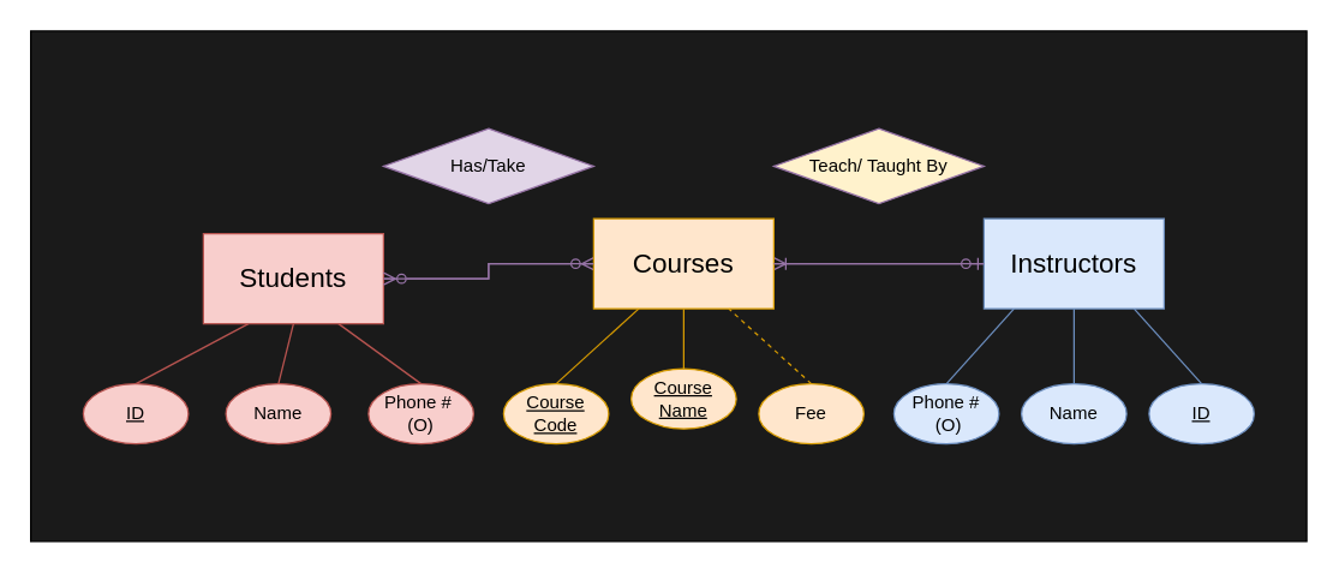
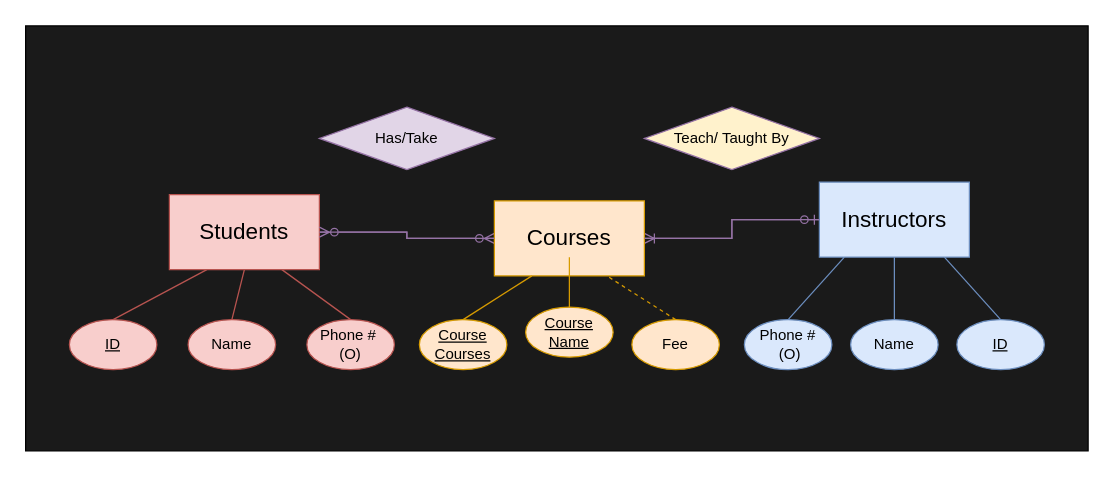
  <mxCell id="0" />
  <mxCell id="1" parent="0" />
  <mxCell id="2" value="" style="rounded=0;whiteSpace=wrap;html=1;fillColor=#1A1A1A;movable=1;resizable=1;rotatable=1;deletable=1;editable=1;locked=0;connectable=1;" vertex="1" parent="1"><mxGeometry y="20" width="850" height="340" as="geometry" x="20" /></mxCell>
  <mxCell id="3" value="" style="group" vertex="1" connectable="0" parent="1"><mxGeometry x="55" y="85" width="780" height="210" as="geometry" /></mxCell>
  <mxCell id="4" value="Teach/ Taught By" style="rhombus;whiteSpace=wrap;html=1;fillColor=#fff2cc;strokeColor=#9673a6;" parent="3" vertex="1"><mxGeometry x="460" width="140" height="50" as="geometry" /></mxCell>
  <mxCell id="5" value="" style="group" parent="3" vertex="1" connectable="0"><mxGeometry y="60" width="780" height="150" as="geometry" /></mxCell>
  <mxCell id="6" value="" style="group" parent="5" vertex="1" connectable="0"><mxGeometry x="540" y="60" width="240" height="90" as="geometry" /></mxCell>
  <mxCell id="7" value="" style="endArrow=none;html=1;rounded=0;fillColor=#dae8fc;strokeColor=#6c8ebf;exitX=0.5;exitY=0;exitDx=0;exitDy=0;" parent="6" source="8" edge="1"><mxGeometry width="50" height="50" relative="1" as="geometry"><mxPoint x="30" y="30" as="sourcePoint" /><mxPoint x="80" as="targetPoint" /></mxGeometry></mxCell>
  <mxCell id="8" value="Phone #&lt;div&gt;&amp;nbsp;(O)&lt;/div&gt;" style="ellipse;whiteSpace=wrap;html=1;fillColor=#dae8fc;strokeColor=#6c8ebf;" parent="6" vertex="1"><mxGeometry y="50" width="70" height="40" as="geometry" /></mxCell>
  <mxCell id="9" value="Name" style="ellipse;whiteSpace=wrap;html=1;fillColor=#dae8fc;strokeColor=#6c8ebf;" parent="6" vertex="1"><mxGeometry x="85" y="50" width="70" height="40" as="geometry" /></mxCell>
  <mxCell id="10" value="&lt;u&gt;ID&lt;/u&gt;" style="ellipse;whiteSpace=wrap;html=1;fillColor=#dae8fc;strokeColor=#6c8ebf;" parent="6" vertex="1"><mxGeometry x="170" y="50" width="70" height="40" as="geometry" /></mxCell>
  <mxCell id="11" value="" style="endArrow=none;html=1;rounded=0;exitX=0.5;exitY=0;exitDx=0;exitDy=0;fillColor=#dae8fc;strokeColor=#6c8ebf;" parent="6" source="10" edge="1"><mxGeometry width="50" height="50" relative="1" as="geometry"><mxPoint x="110" y="50" as="sourcePoint" /><mxPoint x="160" as="targetPoint" /></mxGeometry></mxCell>
  <mxCell id="12" value="" style="group" parent="5" vertex="1" connectable="0"><mxGeometry width="720" height="150" as="geometry" /></mxCell>
  <mxCell id="13" style="edgeStyle=orthogonalEdgeStyle;rounded=0;orthogonalLoop=1;jettySize=auto;html=1;exitX=1;exitY=0.5;exitDx=0;exitDy=0;entryX=0;entryY=0.5;entryDx=0;entryDy=0;fillColor=#e1d5e7;strokeColor=#9673a6;endArrow=ERzeroToMany;endFill=0;" parent="12" source="14" target="22" edge="1"><mxGeometry relative="1" as="geometry" /></mxCell>
  <mxCell id="14" value="&lt;font style=&quot;font-size: 18px;&quot;&gt;Students&lt;/font&gt;" style="rounded=0;whiteSpace=wrap;html=1;fillColor=#f8cecc;strokeColor=#b85450;" parent="12" vertex="1"><mxGeometry x="80" y="10" width="120" height="60" as="geometry" /></mxCell>
  <mxCell id="15" style="edgeStyle=orthogonalEdgeStyle;rounded=0;orthogonalLoop=1;jettySize=auto;html=1;exitX=0;exitY=0.5;exitDx=0;exitDy=0;entryX=1;entryY=0.5;entryDx=0;entryDy=0;endArrow=ERoneToMany;endFill=0;fillColor=#e1d5e7;strokeColor=#9673a6;" parent="12" source="16" target="22" edge="1"><mxGeometry relative="1" as="geometry" /></mxCell>
  <mxCell id="16" value="&lt;font style=&quot;font-size: 18px;&quot;&gt;Instructors&lt;/font&gt;" style="rounded=0;whiteSpace=wrap;html=1;fillColor=#dae8fc;strokeColor=#6c8ebf;" parent="12" vertex="1"><mxGeometry x="600" width="120" height="60" as="geometry" /></mxCell>
  <mxCell id="17" value="" style="group" parent="12" vertex="1" connectable="0"><mxGeometry y="110" width="260" height="40" as="geometry" /></mxCell>
  <mxCell id="18" value="&lt;u&gt;ID&lt;/u&gt;" style="ellipse;whiteSpace=wrap;html=1;fillColor=#f8cecc;strokeColor=#b85450;" parent="17" vertex="1"><mxGeometry width="70" height="40" as="geometry" /></mxCell>
  <mxCell id="19" value="Name" style="ellipse;whiteSpace=wrap;html=1;fillColor=#f8cecc;strokeColor=#b85450;" parent="17" vertex="1"><mxGeometry x="95" width="70" height="40" as="geometry" /></mxCell>
  <mxCell id="20" value="Phone #&amp;nbsp;&lt;div&gt;(O)&lt;/div&gt;" style="ellipse;whiteSpace=wrap;html=1;fillColor=#f8cecc;strokeColor=#b85450;" parent="17" vertex="1"><mxGeometry x="190" width="70" height="40" as="geometry" /></mxCell>
  <mxCell id="21" value="" style="group" parent="12" vertex="1" connectable="0"><mxGeometry x="280" width="240" height="150" as="geometry" /></mxCell>
- <mxCell id="22" value="&lt;font style=&quot;font-size: 18px;&quot;&gt;Courses&lt;/font&gt;" style="rounded=0;whiteSpace=wrap;html=1;fillColor=#ffe6cc;strokeColor=#d79b00;" parent="21" vertex="1"><mxGeometry x="60" width="120" height="60" as="geometry" /></mxCell>
- <mxCell id="23" value="&lt;u&gt;Course Code&lt;/u&gt;" style="ellipse;whiteSpace=wrap;html=1;fillColor=#ffe6cc;strokeColor=#d79b00;" parent="21" vertex="1"><mxGeometry y="110" width="70" height="40" as="geometry" /></mxCell>
+ <mxCell id="22" value="&lt;font style=&quot;font-size: 18px;&quot;&gt;Courses&lt;/font&gt;" style="rounded=0;whiteSpace=wrap;html=1;fillColor=#ffe6cc;strokeColor=#d79b00;" parent="21" vertex="1"><mxGeometry x="60" y="15" width="120" height="60" as="geometry" /></mxCell>
+ <mxCell id="23" value="&lt;u&gt;Course Courses&lt;/u&gt;" style="ellipse;whiteSpace=wrap;html=1;fillColor=#ffe6cc;strokeColor=#d79b00;" parent="21" vertex="1"><mxGeometry y="110" width="70" height="40" as="geometry" /></mxCell>
  <mxCell id="24" value="&lt;u&gt;Course Name&lt;/u&gt;" style="ellipse;whiteSpace=wrap;html=1;fillColor=#ffe6cc;strokeColor=#d79b00;" parent="21" vertex="1"><mxGeometry x="85" y="100" width="70" height="40" as="geometry" /></mxCell>
  <mxCell id="25" value="Fee" style="ellipse;whiteSpace=wrap;html=1;fillColor=#ffe6cc;strokeColor=#d79b00;" parent="21" vertex="1"><mxGeometry x="170" y="110" width="70" height="40" as="geometry" /></mxCell>
  <mxCell id="26" value="" style="endArrow=none;html=1;rounded=0;exitX=0.5;exitY=0;exitDx=0;exitDy=0;fillColor=#ffe6cc;strokeColor=#d79b00;" parent="21" source="24" edge="1"><mxGeometry width="50" height="50" relative="1" as="geometry"><mxPoint x="70" y="110" as="sourcePoint" /><mxPoint x="120" y="60" as="targetPoint" /></mxGeometry></mxCell>
  <mxCell id="27" value="" style="endArrow=none;html=1;rounded=0;exitX=0.5;exitY=0;exitDx=0;exitDy=0;fillColor=#ffe6cc;strokeColor=#d79b00;entryX=0.75;entryY=1;entryDx=0;entryDy=0;dashed=1;" parent="21" source="25" target="22" edge="1"><mxGeometry width="50" height="50" relative="1" as="geometry"><mxPoint x="130" y="120" as="sourcePoint" /><mxPoint x="150" y="90" as="targetPoint" /></mxGeometry></mxCell>
  <mxCell id="28" value="" style="endArrow=none;html=1;rounded=0;exitX=0.5;exitY=0;exitDx=0;exitDy=0;fillColor=#ffe6cc;strokeColor=#d79b00;entryX=0.25;entryY=1;entryDx=0;entryDy=0;" parent="21" source="23" target="22" edge="1"><mxGeometry width="50" height="50" relative="1" as="geometry"><mxPoint x="70" y="110" as="sourcePoint" /><mxPoint x="70" y="60" as="targetPoint" /></mxGeometry></mxCell>
  <mxCell id="29" value="" style="endArrow=none;html=1;rounded=0;entryX=0.25;entryY=1;entryDx=0;entryDy=0;exitX=0.5;exitY=0;exitDx=0;exitDy=0;fillColor=#f8cecc;strokeColor=#b85450;" parent="12" source="18" target="14" edge="1"><mxGeometry width="50" height="50" relative="1" as="geometry"><mxPoint x="30" y="100" as="sourcePoint" /><mxPoint x="100" y="90" as="targetPoint" /></mxGeometry></mxCell>
  <mxCell id="30" value="" style="endArrow=none;html=1;rounded=0;entryX=0.5;entryY=1;entryDx=0;entryDy=0;exitX=0.5;exitY=0;exitDx=0;exitDy=0;fillColor=#f8cecc;strokeColor=#b85450;" parent="12" source="19" target="14" edge="1"><mxGeometry width="50" height="50" relative="1" as="geometry"><mxPoint x="45" y="120" as="sourcePoint" /><mxPoint x="110" y="70" as="targetPoint" /></mxGeometry></mxCell>
  <mxCell id="31" value="" style="endArrow=none;html=1;rounded=0;entryX=0.75;entryY=1;entryDx=0;entryDy=0;exitX=0.5;exitY=0;exitDx=0;exitDy=0;fillColor=#f8cecc;strokeColor=#b85450;" parent="12" source="20" target="14" edge="1"><mxGeometry width="50" height="50" relative="1" as="geometry"><mxPoint x="140" y="120" as="sourcePoint" /><mxPoint x="140" y="70" as="targetPoint" /></mxGeometry></mxCell>
  <mxCell id="32" style="edgeStyle=orthogonalEdgeStyle;rounded=0;orthogonalLoop=1;jettySize=auto;html=1;exitX=1;exitY=0.5;exitDx=0;exitDy=0;fillColor=#e1d5e7;strokeColor=#9673a6;endArrow=ERzeroToOne;endFill=0;" parent="12" source="22" target="16" edge="1"><mxGeometry relative="1" as="geometry" /></mxCell>
  <mxCell id="33" style="edgeStyle=orthogonalEdgeStyle;rounded=0;orthogonalLoop=1;jettySize=auto;html=1;exitX=0;exitY=0.5;exitDx=0;exitDy=0;entryX=1;entryY=0.5;entryDx=0;entryDy=0;endArrow=ERzeroToMany;endFill=0;fillColor=#e1d5e7;strokeColor=#9673a6;" parent="12" source="22" target="14" edge="1"><mxGeometry relative="1" as="geometry" /></mxCell>
  <mxCell id="34" value="" style="endArrow=none;html=1;rounded=0;exitX=0.5;exitY=0;exitDx=0;exitDy=0;fillColor=#dae8fc;strokeColor=#6c8ebf;entryX=0.5;entryY=1;entryDx=0;entryDy=0;" parent="5" source="9" target="16" edge="1"><mxGeometry width="50" height="50" relative="1" as="geometry"><mxPoint x="600" y="110" as="sourcePoint" /><mxPoint x="650" y="60" as="targetPoint" /></mxGeometry></mxCell>
  <mxCell id="35" value="Has/Take" style="rhombus;whiteSpace=wrap;html=1;fillColor=#e1d5e7;strokeColor=#9673a6;" parent="3" vertex="1"><mxGeometry x="200" width="140" height="50" as="geometry" /></mxCell>
